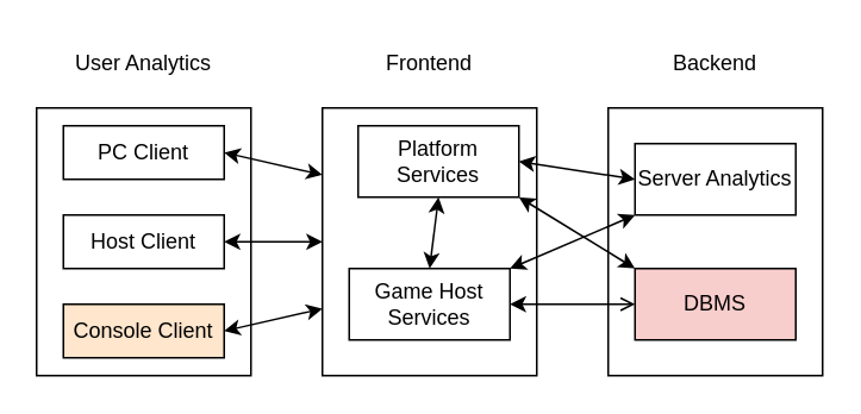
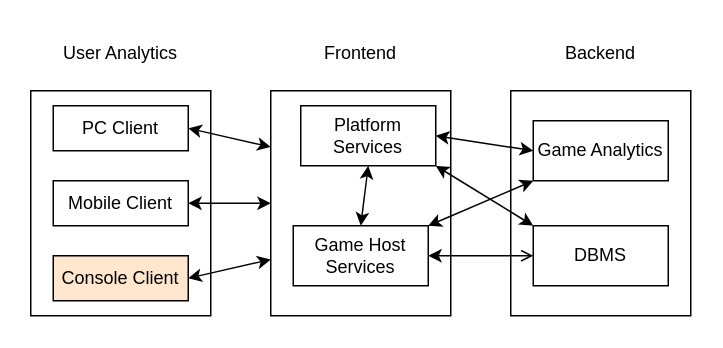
  <mxCell id="0" />
  <mxCell id="1" parent="0" />
  <mxCell id="2" value="" style="rounded=0;whiteSpace=wrap;html=1;" vertex="1" parent="1"><mxGeometry x="20" y="60" width="120" height="150" as="geometry" /></mxCell>
- <mxCell id="3" value="Host Client" style="rounded=0;whiteSpace=wrap;html=1;" vertex="1" parent="1"><mxGeometry x="35" y="120" width="90" height="30" as="geometry" /></mxCell>
+ <mxCell id="3" value="Mobile Client" style="rounded=0;whiteSpace=wrap;html=1;" vertex="1" parent="1"><mxGeometry x="35" y="120" width="90" height="30" as="geometry" /></mxCell>
  <mxCell id="4" value="PC Client" style="rounded=0;whiteSpace=wrap;html=1;" vertex="1" parent="1"><mxGeometry x="35" y="70" width="90" height="30" as="geometry" /></mxCell>
  <mxCell id="5" value="Console Client" style="rounded=0;whiteSpace=wrap;html=1;fillColor=#ffe6cc;" vertex="1" parent="1"><mxGeometry x="35" y="170" width="90" height="30" as="geometry" /></mxCell>
  <mxCell id="6" value="" style="rounded=0;whiteSpace=wrap;html=1;" vertex="1" parent="1"><mxGeometry x="180" y="60" width="120" height="150" as="geometry" /></mxCell>
  <mxCell id="7" value="Platform Services" style="rounded=0;whiteSpace=wrap;html=1;" vertex="1" parent="1"><mxGeometry x="200" y="70" width="90" height="40" as="geometry" /></mxCell>
  <mxCell id="8" value="Game Host Services" style="rounded=0;whiteSpace=wrap;html=1;" vertex="1" parent="1"><mxGeometry x="195" y="150" width="90" height="40" as="geometry" /></mxCell>
  <mxCell id="9" value="" style="rounded=0;whiteSpace=wrap;html=1;" vertex="1" parent="1"><mxGeometry x="340" y="60" width="120" height="150" as="geometry" /></mxCell>
- <mxCell id="10" value="Server Analytics" style="rounded=0;whiteSpace=wrap;html=1;" vertex="1" parent="1"><mxGeometry x="355" y="80" width="90" height="40" as="geometry" /></mxCell>
- <mxCell id="11" value="DBMS" style="rounded=0;whiteSpace=wrap;html=1;fillColor=#f8cecc;" vertex="1" parent="1"><mxGeometry x="355" y="150" width="90" height="40" as="geometry" /></mxCell>
+ <mxCell id="10" value="Game Analytics" style="rounded=0;whiteSpace=wrap;html=1;" vertex="1" parent="1"><mxGeometry x="355" y="80" width="90" height="40" as="geometry" /></mxCell>
+ <mxCell id="11" value="DBMS" style="rounded=0;whiteSpace=wrap;html=1;" vertex="1" parent="1"><mxGeometry x="355" y="150" width="90" height="40" as="geometry" /></mxCell>
  <mxCell id="12" value="" style="endArrow=classic;startArrow=classic;html=1;exitX=1;exitY=0.5;exitDx=0;exitDy=0;entryX=0;entryY=0.25;entryDx=0;entryDy=0;" edge="1" parent="1" source="4" target="6"><mxGeometry width="50" height="50" relative="1" as="geometry"><mxPoint x="220" y="340" as="sourcePoint" /><mxPoint x="270" y="290" as="targetPoint" /><Array as="points" /></mxGeometry></mxCell>
  <mxCell id="13" value="" style="endArrow=classic;startArrow=classic;html=1;exitX=1;exitY=0.5;exitDx=0;exitDy=0;entryX=0;entryY=0.5;entryDx=0;entryDy=0;" edge="1" parent="1" source="3" target="6"><mxGeometry width="50" height="50" relative="1" as="geometry"><mxPoint x="220" y="340" as="sourcePoint" /><mxPoint x="270" y="290" as="targetPoint" /></mxGeometry></mxCell>
  <mxCell id="14" value="" style="endArrow=classic;startArrow=classic;html=1;exitX=1;exitY=0.5;exitDx=0;exitDy=0;entryX=0;entryY=0.75;entryDx=0;entryDy=0;" edge="1" parent="1" source="5" target="6"><mxGeometry width="50" height="50" relative="1" as="geometry"><mxPoint x="220" y="340" as="sourcePoint" /><mxPoint x="270" y="290" as="targetPoint" /></mxGeometry></mxCell>
  <mxCell id="15" value="" style="endArrow=classic;startArrow=classic;html=1;exitX=1;exitY=0.5;exitDx=0;exitDy=0;entryX=0;entryY=0.5;entryDx=0;entryDy=0;" edge="1" parent="1" source="7" target="10"><mxGeometry width="50" height="50" relative="1" as="geometry"><mxPoint x="320" y="220" as="sourcePoint" /><mxPoint x="270" y="290" as="targetPoint" /></mxGeometry></mxCell>
  <mxCell id="16" value="" style="endArrow=classic;startArrow=classic;html=1;exitX=0.5;exitY=1;exitDx=0;exitDy=0;entryX=0.5;entryY=0;entryDx=0;entryDy=0;" edge="1" parent="1" source="7" target="8"><mxGeometry width="50" height="50" relative="1" as="geometry"><mxPoint x="220" y="340" as="sourcePoint" /><mxPoint x="270" y="290" as="targetPoint" /></mxGeometry></mxCell>
  <mxCell id="17" value="" style="endArrow=classic;startArrow=classic;html=1;exitX=1;exitY=1;exitDx=0;exitDy=0;entryX=0;entryY=0;entryDx=0;entryDy=0;" edge="1" parent="1" source="7" target="11"><mxGeometry width="50" height="50" relative="1" as="geometry"><mxPoint x="220" y="340" as="sourcePoint" /><mxPoint x="270" y="290" as="targetPoint" /></mxGeometry></mxCell>
  <mxCell id="18" value="" style="endArrow=classic;startArrow=classic;html=1;exitX=1;exitY=0;exitDx=0;exitDy=0;entryX=0;entryY=1;entryDx=0;entryDy=0;" edge="1" parent="1" source="8" target="10"><mxGeometry width="50" height="50" relative="1" as="geometry"><mxPoint x="220" y="340" as="sourcePoint" /><mxPoint x="270" y="290" as="targetPoint" /></mxGeometry></mxCell>
  <mxCell id="19" value="" style="endArrow=open;startArrow=classic;html=1;exitX=1;exitY=0.5;exitDx=0;exitDy=0;entryX=0;entryY=0.5;entryDx=0;entryDy=0;" edge="1" parent="1" source="8" target="11"><mxGeometry width="50" height="50" relative="1" as="geometry"><mxPoint x="220" y="340" as="sourcePoint" /><mxPoint x="270" y="290" as="targetPoint" /></mxGeometry></mxCell>
  <mxCell id="20" value="User Analytics" style="text;html=1;strokeColor=none;fillColor=none;align=center;verticalAlign=middle;whiteSpace=wrap;rounded=0;" vertex="1" parent="1"><mxGeometry x="35" y="20" width="90" height="30" as="geometry" /></mxCell>
  <mxCell id="21" value="Frontend" style="text;html=1;strokeColor=none;fillColor=none;align=center;verticalAlign=middle;whiteSpace=wrap;rounded=0;" vertex="1" parent="1"><mxGeometry x="195" y="20" width="90" height="30" as="geometry" /></mxCell>
  <mxCell id="22" value="Backend" style="text;html=1;strokeColor=none;fillColor=none;align=center;verticalAlign=middle;whiteSpace=wrap;rounded=0;" vertex="1" parent="1"><mxGeometry x="355" y="20" width="90" height="30" as="geometry" /></mxCell>
